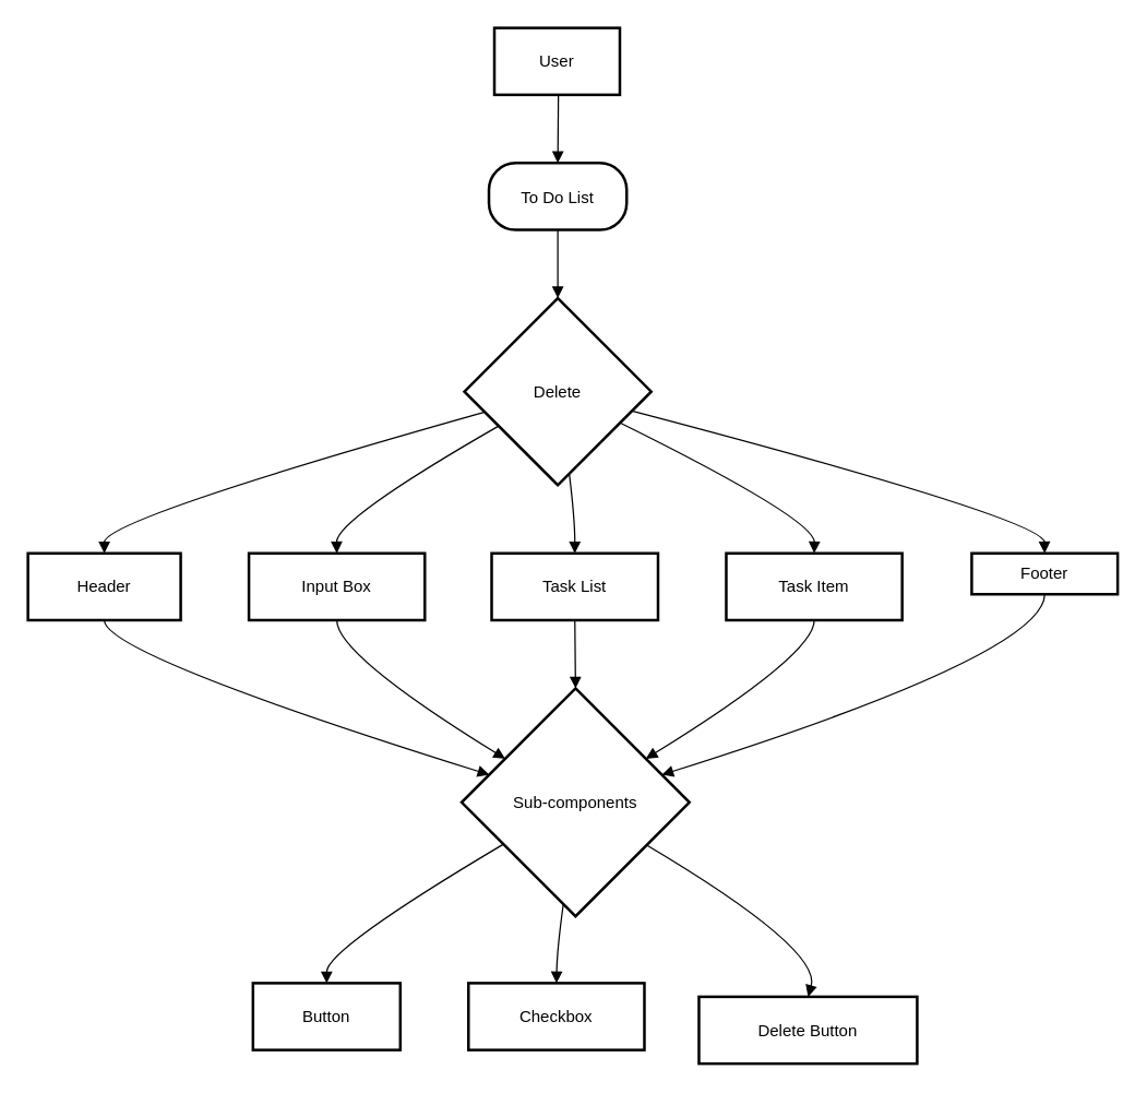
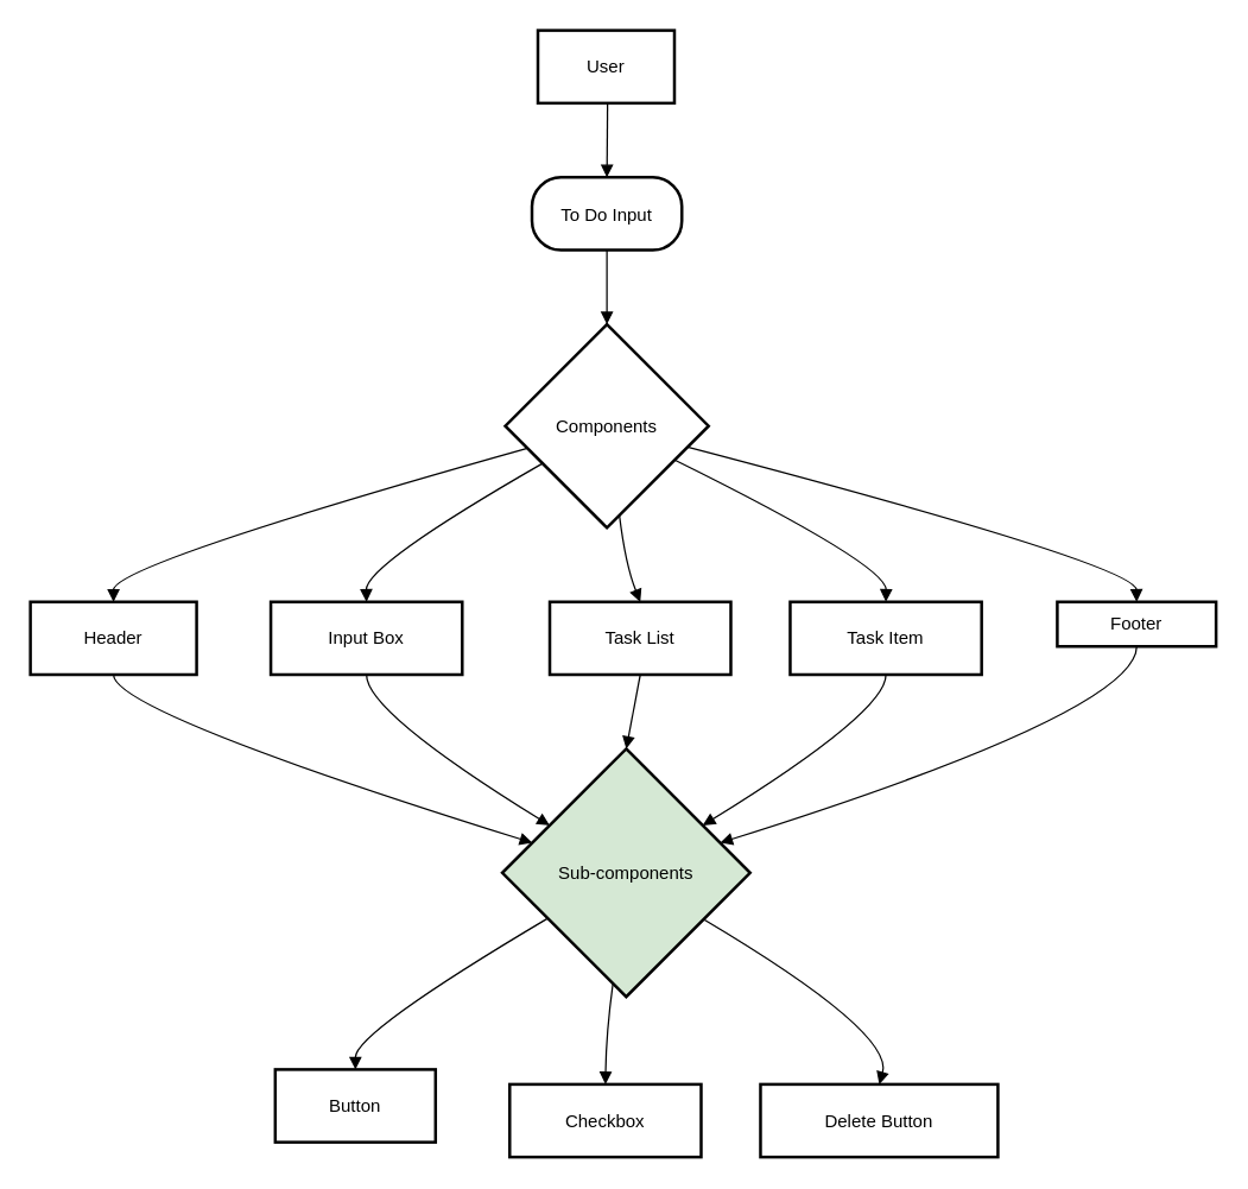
  <mxCell id="0" />
  <mxCell id="1" parent="0" />
  <mxCell id="2" value="User" style="whiteSpace=wrap;strokeWidth=2;" parent="1" vertex="1"><mxGeometry x="362" y="20" width="92" height="49" as="geometry" /></mxCell>
- <mxCell id="3" value="To Do List" style="rounded=1;arcSize=40;strokeWidth=2" parent="1" vertex="1"><mxGeometry x="358" y="119" width="101" height="49" as="geometry" /></mxCell>
- <mxCell id="4" value="Delete" style="rhombus;strokeWidth=2;whiteSpace=wrap;" parent="1" vertex="1"><mxGeometry x="340" y="218" width="137" height="137" as="geometry" /></mxCell>
+ <mxCell id="3" value="To Do Input" style="rounded=1;arcSize=40;strokeWidth=2" parent="1" vertex="1"><mxGeometry x="358" y="119" width="101" height="49" as="geometry" /></mxCell>
+ <mxCell id="4" value="Components" style="rhombus;strokeWidth=2;whiteSpace=wrap;" parent="1" vertex="1"><mxGeometry x="340" y="218" width="137" height="137" as="geometry" /></mxCell>
  <mxCell id="5" value="Header" style="whiteSpace=wrap;strokeWidth=2;" parent="1" vertex="1"><mxGeometry x="20" y="405" width="112" height="49" as="geometry" /></mxCell>
  <mxCell id="6" value="Input Box" style="whiteSpace=wrap;strokeWidth=2;" parent="1" vertex="1"><mxGeometry x="182" y="405" width="129" height="49" as="geometry" /></mxCell>
- <mxCell id="7" value="Task List" style="whiteSpace=wrap;strokeWidth=2;" parent="1" vertex="1"><mxGeometry x="360" y="405" width="122" height="49" as="geometry" /></mxCell>
+ <mxCell id="7" value="Task List" style="whiteSpace=wrap;strokeWidth=2;" parent="1" vertex="1"><mxGeometry x="370" y="405" width="122" height="49" as="geometry" /></mxCell>
  <mxCell id="8" value="Task Item" style="whiteSpace=wrap;strokeWidth=2;" parent="1" vertex="1"><mxGeometry x="532" y="405" width="129" height="49" as="geometry" /></mxCell>
  <mxCell id="9" value="Footer" style="whiteSpace=wrap;strokeWidth=2;" parent="1" vertex="1"><mxGeometry x="712" y="405" width="107" height="30" as="geometry" /></mxCell>
- <mxCell id="10" value="Sub-components" style="rhombus;strokeWidth=2;whiteSpace=wrap;" parent="1" vertex="1"><mxGeometry x="338" y="504" width="167" height="167" as="geometry" /></mxCell>
+ <mxCell id="10" value="Sub-components" style="rhombus;strokeWidth=2;whiteSpace=wrap;fillColor=#d5e8d4;" parent="1" vertex="1"><mxGeometry x="338" y="504" width="167" height="167" as="geometry" /></mxCell>
  <mxCell id="11" value="Button" style="whiteSpace=wrap;strokeWidth=2;" parent="1" vertex="1"><mxGeometry x="185" y="720" width="108" height="49" as="geometry" /></mxCell>
- <mxCell id="12" value="Checkbox" style="whiteSpace=wrap;strokeWidth=2;" parent="1" vertex="1"><mxGeometry x="343" y="720" width="129" height="49" as="geometry" /></mxCell>
+ <mxCell id="12" value="Checkbox" style="whiteSpace=wrap;strokeWidth=2;" parent="1" vertex="1"><mxGeometry x="343" y="730" width="129" height="49" as="geometry" /></mxCell>
  <mxCell id="13" value="Delete Button" style="whiteSpace=wrap;strokeWidth=2;" parent="1" vertex="1"><mxGeometry x="512" y="730" width="160" height="49" as="geometry" /></mxCell>
  <mxCell id="14" value="" style="curved=1;startArrow=none;endArrow=block;exitX=0.51;exitY=1;entryX=0.5;entryY=0;" parent="1" source="2" target="3" edge="1"><mxGeometry relative="1" as="geometry"><Array as="points" /></mxGeometry></mxCell>
  <mxCell id="15" value="" style="curved=1;startArrow=none;endArrow=block;exitX=0.5;exitY=1;entryX=0.5;entryY=0;" parent="1" source="3" target="4" edge="1"><mxGeometry relative="1" as="geometry"><Array as="points" /></mxGeometry></mxCell>
  <mxCell id="16" value="" style="curved=1;startArrow=none;endArrow=block;exitX=0;exitY=0.64;entryX=0.5;entryY=0;" parent="1" source="4" target="5" edge="1"><mxGeometry relative="1" as="geometry"><Array as="points"><mxPoint x="76" y="380" /></Array></mxGeometry></mxCell>
  <mxCell id="17" value="" style="curved=1;startArrow=none;endArrow=block;exitX=0;exitY=0.79;entryX=0.5;entryY=0;" parent="1" source="4" target="6" edge="1"><mxGeometry relative="1" as="geometry"><Array as="points"><mxPoint x="246" y="380" /></Array></mxGeometry></mxCell>
  <mxCell id="18" value="" style="curved=1;startArrow=none;endArrow=block;exitX=0.57;exitY=1;entryX=0.5;entryY=0;" parent="1" source="4" target="7" edge="1"><mxGeometry relative="1" as="geometry"><Array as="points"><mxPoint x="421" y="380" /></Array></mxGeometry></mxCell>
  <mxCell id="19" value="" style="curved=1;startArrow=none;endArrow=block;exitX=1;exitY=0.75;entryX=0.5;entryY=0;" parent="1" source="4" target="8" edge="1"><mxGeometry relative="1" as="geometry"><Array as="points"><mxPoint x="597" y="380" /></Array></mxGeometry></mxCell>
  <mxCell id="20" value="" style="curved=1;startArrow=none;endArrow=block;exitX=1;exitY=0.63;entryX=0.5;entryY=0;" parent="1" source="4" target="9" edge="1"><mxGeometry relative="1" as="geometry"><Array as="points"><mxPoint x="765" y="380" /></Array></mxGeometry></mxCell>
  <mxCell id="21" value="" style="curved=1;startArrow=none;endArrow=block;exitX=0.5;exitY=0.99;entryX=0;entryY=0.34;" parent="1" source="5" target="10" edge="1"><mxGeometry relative="1" as="geometry"><Array as="points"><mxPoint x="76" y="479" /></Array></mxGeometry></mxCell>
  <mxCell id="22" value="" style="curved=1;startArrow=none;endArrow=block;exitX=0.5;exitY=0.99;entryX=0;entryY=0.19;" parent="1" source="6" target="10" edge="1"><mxGeometry relative="1" as="geometry"><Array as="points"><mxPoint x="246" y="479" /></Array></mxGeometry></mxCell>
  <mxCell id="23" value="" style="curved=1;startArrow=none;endArrow=block;exitX=0.5;exitY=0.99;entryX=0.5;entryY=0;" parent="1" source="7" target="10" edge="1"><mxGeometry relative="1" as="geometry"><Array as="points" /></mxGeometry></mxCell>
  <mxCell id="24" value="" style="curved=1;startArrow=none;endArrow=block;exitX=0.5;exitY=0.99;entryX=1;entryY=0.19;" parent="1" source="8" target="10" edge="1"><mxGeometry relative="1" as="geometry"><Array as="points"><mxPoint x="597" y="479" /></Array></mxGeometry></mxCell>
  <mxCell id="25" value="" style="curved=1;startArrow=none;endArrow=block;exitX=0.5;exitY=0.99;entryX=1;entryY=0.34;" parent="1" source="9" target="10" edge="1"><mxGeometry relative="1" as="geometry"><Array as="points"><mxPoint x="765" y="479" /></Array></mxGeometry></mxCell>
  <mxCell id="26" value="" style="curved=1;startArrow=none;endArrow=block;exitX=0;exitY=0.79;entryX=0.5;entryY=0.01;" parent="1" source="10" target="11" edge="1"><mxGeometry relative="1" as="geometry"><Array as="points"><mxPoint x="239" y="695" /></Array></mxGeometry></mxCell>
  <mxCell id="27" value="" style="curved=1;startArrow=none;endArrow=block;exitX=0.44;exitY=1;entryX=0.5;entryY=0.01;" parent="1" source="10" target="12" edge="1"><mxGeometry relative="1" as="geometry"><Array as="points"><mxPoint x="408" y="695" /></Array></mxGeometry></mxCell>
  <mxCell id="28" value="" style="curved=1;startArrow=none;endArrow=block;exitX=1;exitY=0.8;entryX=0.5;entryY=0.01;" parent="1" source="10" target="13" edge="1"><mxGeometry relative="1" as="geometry"><Array as="points"><mxPoint x="602" y="695" /></Array></mxGeometry></mxCell>
